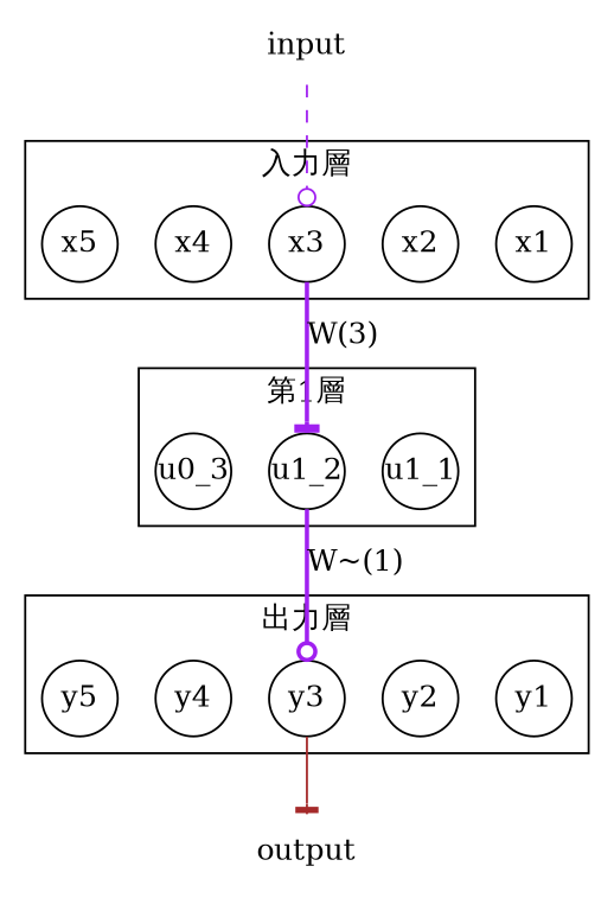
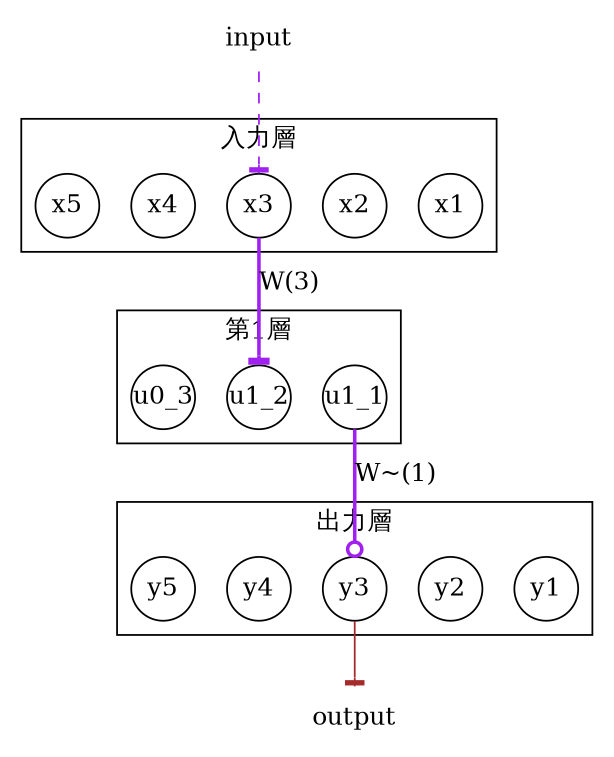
  digraph {
    compound=true
    ordering=out
    rankdir=TB
    splines=line
    node [fixedsize=true shape=circle style=solid]
    edge [arrowhead=tee color=purple style=bold]
    x1
    x2
    x3
    x4
    x5
    u1_1
    u1_2
    n8 [label=u0_3]
    y1
    y2
    y3
    y4
    y5
    n14 [label=output shape=none style=""]
    n15 [label=input shape=none style=""]
    subgraph cluster_1 {
      label="入力層"
      x1
      x2
      x3
      x4
      x5
    }
    subgraph cluster_2 {
      label="第1層"
      u1_1
      u1_2
      n8
    }
    subgraph cluster_3 {
      label="出力層"
      y1
      y2
      y3
      y4
      y5
    }
    x3 -> u1_2 [label="W(3)"]
-   u1_2 -> y3 [arrowhead=odot label="W~(1)"]
+   u1_1 -> y3 [arrowhead=odot label="W~(1)"]
    y3 -> n14 [color=brown style=solid]
-   n15 -> x3 [arrowhead=odot style=dashed]
+   n15 -> x3 [style=dashed]
  }
